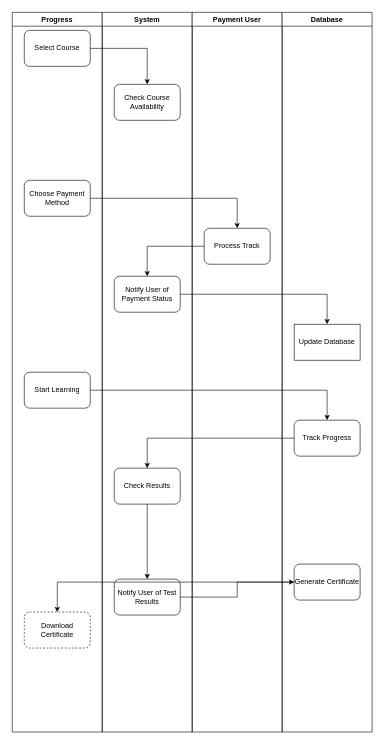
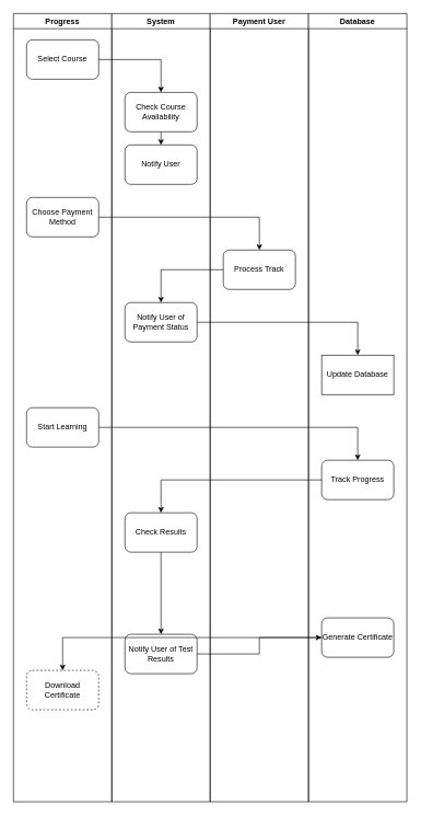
  <mxCell id="0" />
  <mxCell id="1" parent="0" />
  <mxCell id="2" value="Progress" style="swimlane;whiteSpace=wrap;html=1;" vertex="1" parent="1"><mxGeometry x="20" y="20" width="150" height="1200" as="geometry" /></mxCell>
  <mxCell id="3" value="System" style="swimlane;whiteSpace=wrap;html=1;" vertex="1" parent="1"><mxGeometry x="170" y="20" width="150" height="1200" as="geometry" /></mxCell>
  <mxCell id="4" value="Payment User" style="swimlane;whiteSpace=wrap;html=1;" vertex="1" parent="1"><mxGeometry x="320" y="20" width="150" height="1200" as="geometry" /></mxCell>
  <mxCell id="5" value="Database" style="swimlane;whiteSpace=wrap;html=1;" vertex="1" parent="1"><mxGeometry x="470" y="20" width="150" height="1200" as="geometry" /></mxCell>
- <mxCell id="6" value="Select Course" style="rounded=1;whiteSpace=wrap;html=1;" vertex="1" parent="2"><mxGeometry x="20" y="30" width="110" height="60" as="geometry" /></mxCell>
+ <mxCell id="6" value="Select Course" style="rounded=1;whiteSpace=wrap;html=1;" vertex="1" parent="2"><mxGeometry x="20" y="40" width="110" height="60" as="geometry" /></mxCell>
  <mxCell id="7" value="Check Course Availability" style="rounded=1;whiteSpace=wrap;html=1;" vertex="1" parent="3"><mxGeometry x="20" y="120" width="110" height="60" as="geometry" /></mxCell>
+ <mxCell id="8" value="Notify User" style="rounded=1;whiteSpace=wrap;html=1;" vertex="1" parent="3"><mxGeometry x="20" y="200" width="110" height="60" as="geometry" /></mxCell>
  <mxCell id="9" value="Choose Payment Method" style="rounded=1;whiteSpace=wrap;html=1;" vertex="1" parent="2"><mxGeometry x="20" y="280" width="110" height="60" as="geometry" /></mxCell>
  <mxCell id="10" value="Process Track" style="rounded=1;whiteSpace=wrap;html=1;" vertex="1" parent="4"><mxGeometry x="20" y="360" width="110" height="60" as="geometry" /></mxCell>
  <mxCell id="11" value="Notify User of Payment Status" style="rounded=1;whiteSpace=wrap;html=1;" vertex="1" parent="3"><mxGeometry x="20" y="440" width="110" height="60" as="geometry" /></mxCell>
  <mxCell id="12" value="Update Database" style="whiteSpace=wrap;html=1;rounded=0;" vertex="1" parent="5"><mxGeometry x="20" y="520" width="110" height="60" as="geometry" /></mxCell>
  <mxCell id="13" value="Start Learning" style="rounded=1;whiteSpace=wrap;html=1;" vertex="1" parent="2"><mxGeometry x="20" y="600" width="110" height="60" as="geometry" /></mxCell>
  <mxCell id="14" value="Track Progress" style="rounded=1;whiteSpace=wrap;html=1;" vertex="1" parent="5"><mxGeometry x="20" y="680" width="110" height="60" as="geometry" /></mxCell>
  <mxCell id="15" value="Check Results" style="rounded=1;whiteSpace=wrap;html=1;" vertex="1" parent="3"><mxGeometry x="20" y="760" width="110" height="60" as="geometry" /></mxCell>
  <mxCell id="16" value="Notify User of Test Results" style="rounded=1;whiteSpace=wrap;html=1;" vertex="1" parent="3"><mxGeometry x="20" y="945" width="110" height="60" as="geometry" /></mxCell>
  <mxCell id="17" value="Generate Certificate" style="rounded=1;whiteSpace=wrap;html=1;" vertex="1" parent="5"><mxGeometry x="20" y="920" width="110" height="60" as="geometry" /></mxCell>
  <mxCell id="18" value="Download Certificate" style="rounded=1;whiteSpace=wrap;html=1;dashed=1;" vertex="1" parent="2"><mxGeometry x="20" y="1000" width="110" height="60" as="geometry" /></mxCell>
  <mxCell id="19" style="edgeStyle=orthogonalEdgeStyle;rounded=0;html=1;" edge="1" source="6" target="7" parent="1"><mxGeometry relative="1" as="geometry" /></mxCell>
+ <mxCell id="20" style="edgeStyle=orthogonalEdgeStyle;rounded=0;html=1;" edge="1" source="7" target="8" parent="1"><mxGeometry relative="1" as="geometry" /></mxCell>
  <mxCell id="21" style="edgeStyle=orthogonalEdgeStyle;rounded=0;html=1;" edge="1" source="9" target="10" parent="1"><mxGeometry relative="1" as="geometry" /></mxCell>
  <mxCell id="22" style="edgeStyle=orthogonalEdgeStyle;rounded=0;html=1;" edge="1" source="10" target="11" parent="1"><mxGeometry relative="1" as="geometry" /></mxCell>
  <mxCell id="23" style="edgeStyle=orthogonalEdgeStyle;rounded=0;html=1;" edge="1" source="11" target="12" parent="1"><mxGeometry relative="1" as="geometry" /></mxCell>
  <mxCell id="24" style="edgeStyle=orthogonalEdgeStyle;rounded=0;html=1;" edge="1" source="13" target="14" parent="1"><mxGeometry relative="1" as="geometry" /></mxCell>
  <mxCell id="25" style="edgeStyle=orthogonalEdgeStyle;rounded=0;html=1;" edge="1" source="14" target="15" parent="1"><mxGeometry relative="1" as="geometry" /></mxCell>
  <mxCell id="26" style="edgeStyle=orthogonalEdgeStyle;rounded=0;html=1;" edge="1" source="15" target="16" parent="1"><mxGeometry relative="1" as="geometry" /></mxCell>
  <mxCell id="27" style="edgeStyle=orthogonalEdgeStyle;rounded=0;html=1;" edge="1" source="16" target="17" parent="1"><mxGeometry relative="1" as="geometry" /></mxCell>
  <mxCell id="28" style="edgeStyle=orthogonalEdgeStyle;rounded=0;html=1;" edge="1" source="17" target="18" parent="1"><mxGeometry relative="1" as="geometry" /></mxCell>
